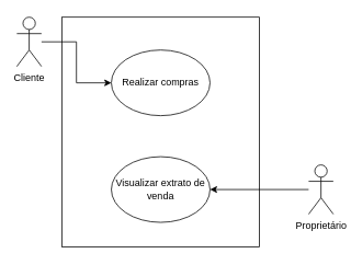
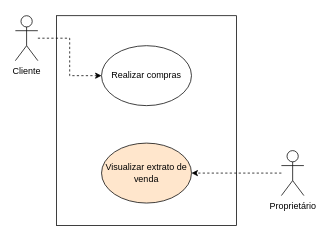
  <mxCell id="0" />
  <mxCell id="1" parent="0" />
  <mxCell id="2" value="" style="rounded=0;whiteSpace=wrap;html=1;" parent="1" vertex="1"><mxGeometry x="75" y="20" width="240" height="280" as="geometry" /></mxCell>
- <mxCell id="3" style="edgeStyle=orthogonalEdgeStyle;rounded=0;orthogonalLoop=1;jettySize=auto;html=1;entryX=0;entryY=0.5;entryDx=0;entryDy=0;" parent="1" source="4" target="5" edge="1"><mxGeometry relative="1" as="geometry" /></mxCell>
+ <mxCell id="3" style="edgeStyle=orthogonalEdgeStyle;rounded=0;orthogonalLoop=1;jettySize=auto;html=1;entryX=0;entryY=0.5;entryDx=0;entryDy=0;dashed=1;" parent="1" source="4" target="5" edge="1"><mxGeometry relative="1" as="geometry" /></mxCell>
  <mxCell id="4" value="Cliente" style="shape=umlActor;verticalLabelPosition=bottom;verticalAlign=top;html=1;outlineConnect=0;" parent="1" vertex="1"><mxGeometry x="20" y="20" width="30" height="60" as="geometry" /></mxCell>
  <mxCell id="5" value="Realizar compras" style="ellipse;whiteSpace=wrap;html=1;" parent="1" vertex="1"><mxGeometry x="135" y="60" width="120" height="80" as="geometry" /></mxCell>
- <mxCell id="6" value="Visualizar extrato de venda" style="ellipse;whiteSpace=wrap;html=1;" parent="1" vertex="1"><mxGeometry x="135" y="190" width="120" height="80" as="geometry" /></mxCell>
- <mxCell id="7" style="edgeStyle=orthogonalEdgeStyle;rounded=0;orthogonalLoop=1;jettySize=auto;html=1;entryX=1;entryY=0.5;entryDx=0;entryDy=0;" parent="1" source="8" target="6" edge="1"><mxGeometry relative="1" as="geometry" /></mxCell>
+ <mxCell id="6" value="Visualizar extrato de venda" style="ellipse;whiteSpace=wrap;html=1;fillColor=#ffe6cc;" parent="1" vertex="1"><mxGeometry x="135" y="190" width="120" height="80" as="geometry" /></mxCell>
+ <mxCell id="7" style="edgeStyle=orthogonalEdgeStyle;rounded=0;orthogonalLoop=1;jettySize=auto;html=1;entryX=1;entryY=0.5;entryDx=0;entryDy=0;dashed=1;" parent="1" source="8" target="6" edge="1"><mxGeometry relative="1" as="geometry" /></mxCell>
  <mxCell id="8" value="Proprietário" style="shape=umlActor;verticalLabelPosition=bottom;verticalAlign=top;html=1;outlineConnect=0;" parent="1" vertex="1"><mxGeometry x="375" y="200" width="30" height="60" as="geometry" /></mxCell>
